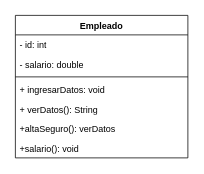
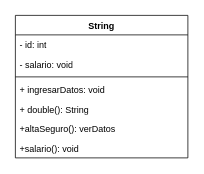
  <mxCell id="0" />
  <mxCell id="1" parent="0" />
- <mxCell id="2" value="Empleado" style="swimlane;fontStyle=1;align=center;verticalAlign=top;childLayout=stackLayout;horizontal=1;startSize=26;horizontalStack=0;resizeParent=1;resizeParentMax=0;resizeLast=0;collapsible=1;marginBottom=0;whiteSpace=wrap;html=1;" vertex="1" parent="1"><mxGeometry x="20" y="20" width="230" height="190" as="geometry" /></mxCell>
+ <mxCell id="2" value="String" style="swimlane;fontStyle=1;align=center;verticalAlign=top;childLayout=stackLayout;horizontal=1;startSize=26;horizontalStack=0;resizeParent=1;resizeParentMax=0;resizeLast=0;collapsible=1;marginBottom=0;whiteSpace=wrap;html=1;" vertex="1" parent="1"><mxGeometry x="20" y="20" width="230" height="190" as="geometry" /></mxCell>
  <mxCell id="3" value="- id: int" style="text;strokeColor=none;fillColor=none;align=left;verticalAlign=top;spacingLeft=4;spacingRight=4;overflow=hidden;rotatable=0;points=[[0,0.5],[1,0.5]];portConstraint=eastwest;whiteSpace=wrap;html=1;" vertex="1" parent="2"><mxGeometry y="26" width="230" height="26" as="geometry" /></mxCell>
- <mxCell id="4" value="- salario: double" style="text;strokeColor=none;fillColor=none;align=left;verticalAlign=top;spacingLeft=4;spacingRight=4;overflow=hidden;rotatable=0;points=[[0,0.5],[1,0.5]];portConstraint=eastwest;whiteSpace=wrap;html=1;" vertex="1" parent="2"><mxGeometry y="52" width="230" height="26" as="geometry" /></mxCell>
+ <mxCell id="4" value="- salario: void" style="text;strokeColor=none;fillColor=none;align=left;verticalAlign=top;spacingLeft=4;spacingRight=4;overflow=hidden;rotatable=0;points=[[0,0.5],[1,0.5]];portConstraint=eastwest;whiteSpace=wrap;html=1;" vertex="1" parent="2"><mxGeometry y="52" width="230" height="26" as="geometry" /></mxCell>
  <mxCell id="5" value="" style="line;strokeWidth=1;fillColor=none;align=left;verticalAlign=middle;spacingTop=-1;spacingLeft=3;spacingRight=3;rotatable=0;labelPosition=right;points=[];portConstraint=eastwest;strokeColor=inherit;" vertex="1" parent="2"><mxGeometry y="78" width="230" height="8" as="geometry" /></mxCell>
  <mxCell id="6" value="+ ingresarDatos: void" style="text;strokeColor=none;fillColor=none;align=left;verticalAlign=top;spacingLeft=4;spacingRight=4;overflow=hidden;rotatable=0;points=[[0,0.5],[1,0.5]];portConstraint=eastwest;whiteSpace=wrap;html=1;" vertex="1" parent="2"><mxGeometry y="86" width="230" height="26" as="geometry" /></mxCell>
- <mxCell id="7" value="+ verDatos(): String" style="text;strokeColor=none;fillColor=none;align=left;verticalAlign=top;spacingLeft=4;spacingRight=4;overflow=hidden;rotatable=0;points=[[0,0.5],[1,0.5]];portConstraint=eastwest;whiteSpace=wrap;html=1;" vertex="1" parent="2"><mxGeometry y="112" width="230" height="26" as="geometry" /></mxCell>
+ <mxCell id="7" value="+ double(): String" style="text;strokeColor=none;fillColor=none;align=left;verticalAlign=top;spacingLeft=4;spacingRight=4;overflow=hidden;rotatable=0;points=[[0,0.5],[1,0.5]];portConstraint=eastwest;whiteSpace=wrap;html=1;" vertex="1" parent="2"><mxGeometry y="112" width="230" height="26" as="geometry" /></mxCell>
  <mxCell id="8" value="+altaSeguro(): verDatos" style="text;strokeColor=none;fillColor=none;align=left;verticalAlign=top;spacingLeft=4;spacingRight=4;overflow=hidden;rotatable=0;points=[[0,0.5],[1,0.5]];portConstraint=eastwest;whiteSpace=wrap;html=1;" vertex="1" parent="2"><mxGeometry y="138" width="230" height="26" as="geometry" /></mxCell>
  <mxCell id="9" value="+salario(): void" style="text;strokeColor=none;fillColor=none;align=left;verticalAlign=top;spacingLeft=4;spacingRight=4;overflow=hidden;rotatable=0;points=[[0,0.5],[1,0.5]];portConstraint=eastwest;whiteSpace=wrap;html=1;" vertex="1" parent="2"><mxGeometry y="164" width="230" height="26" as="geometry" /></mxCell>
